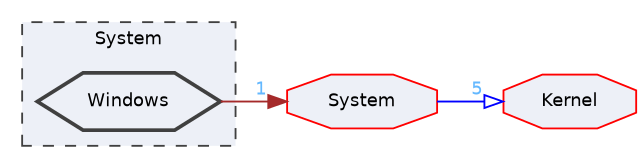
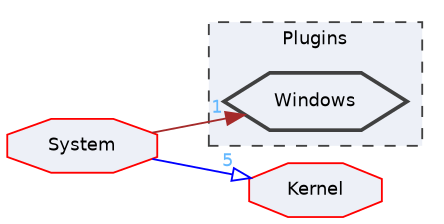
  digraph {
    compound=true
    rankdir=LR
    node [color=red fillcolor="#edf0f7" fontname=Helvetica fontsize=10 shape=octagon style=filled]
    edge [fontcolor=steelblue1 fontname=Helvetica fontsize=10 labeldistance=1.5 labelfontname=Helvetica labelfontsize=10]
    n1 [color=grey25 height=0.2 label=Windows shape=hexagon style="filled,bold" width=0.4]
    n2 [height=0.2 label=System width=0.4]
    n3 [height=0.2 label=Kernel width=0.4]
    subgraph cluster_1 {
      bgcolor="#edf0f7"
      fontname=Helvetica
      fontsize=10
-     label=System
+     label=Plugins
      pencolor=grey25
      style="filled,dashed"
      n1
    }
-   n1 -> n2 [arrowhead=normal color=brown headlabel=1]
+   n2 -> n1 [arrowhead=normal color=brown headlabel=1]
    n2 -> n3 [arrowhead=onormal color=blue headlabel=5]
  }
